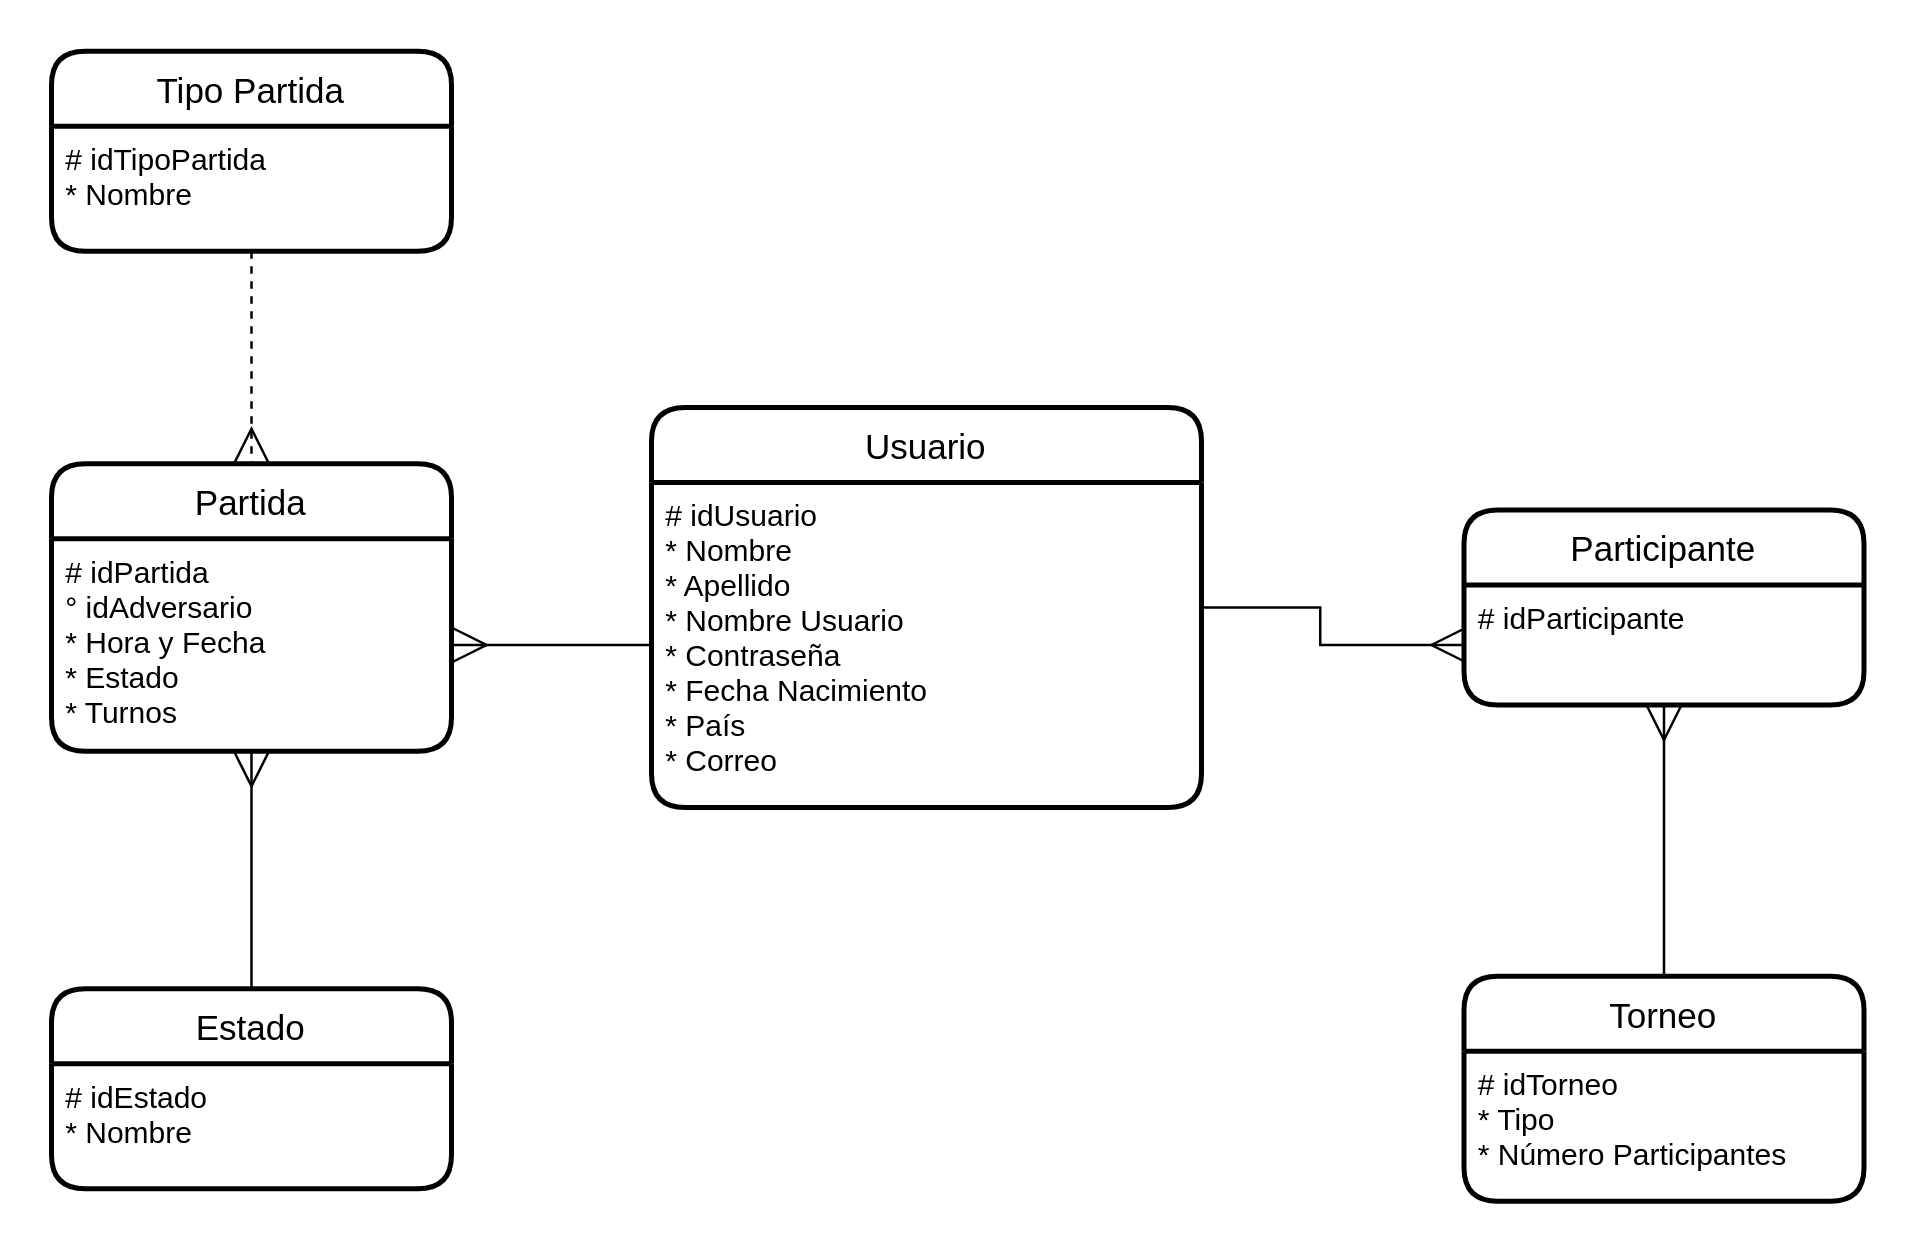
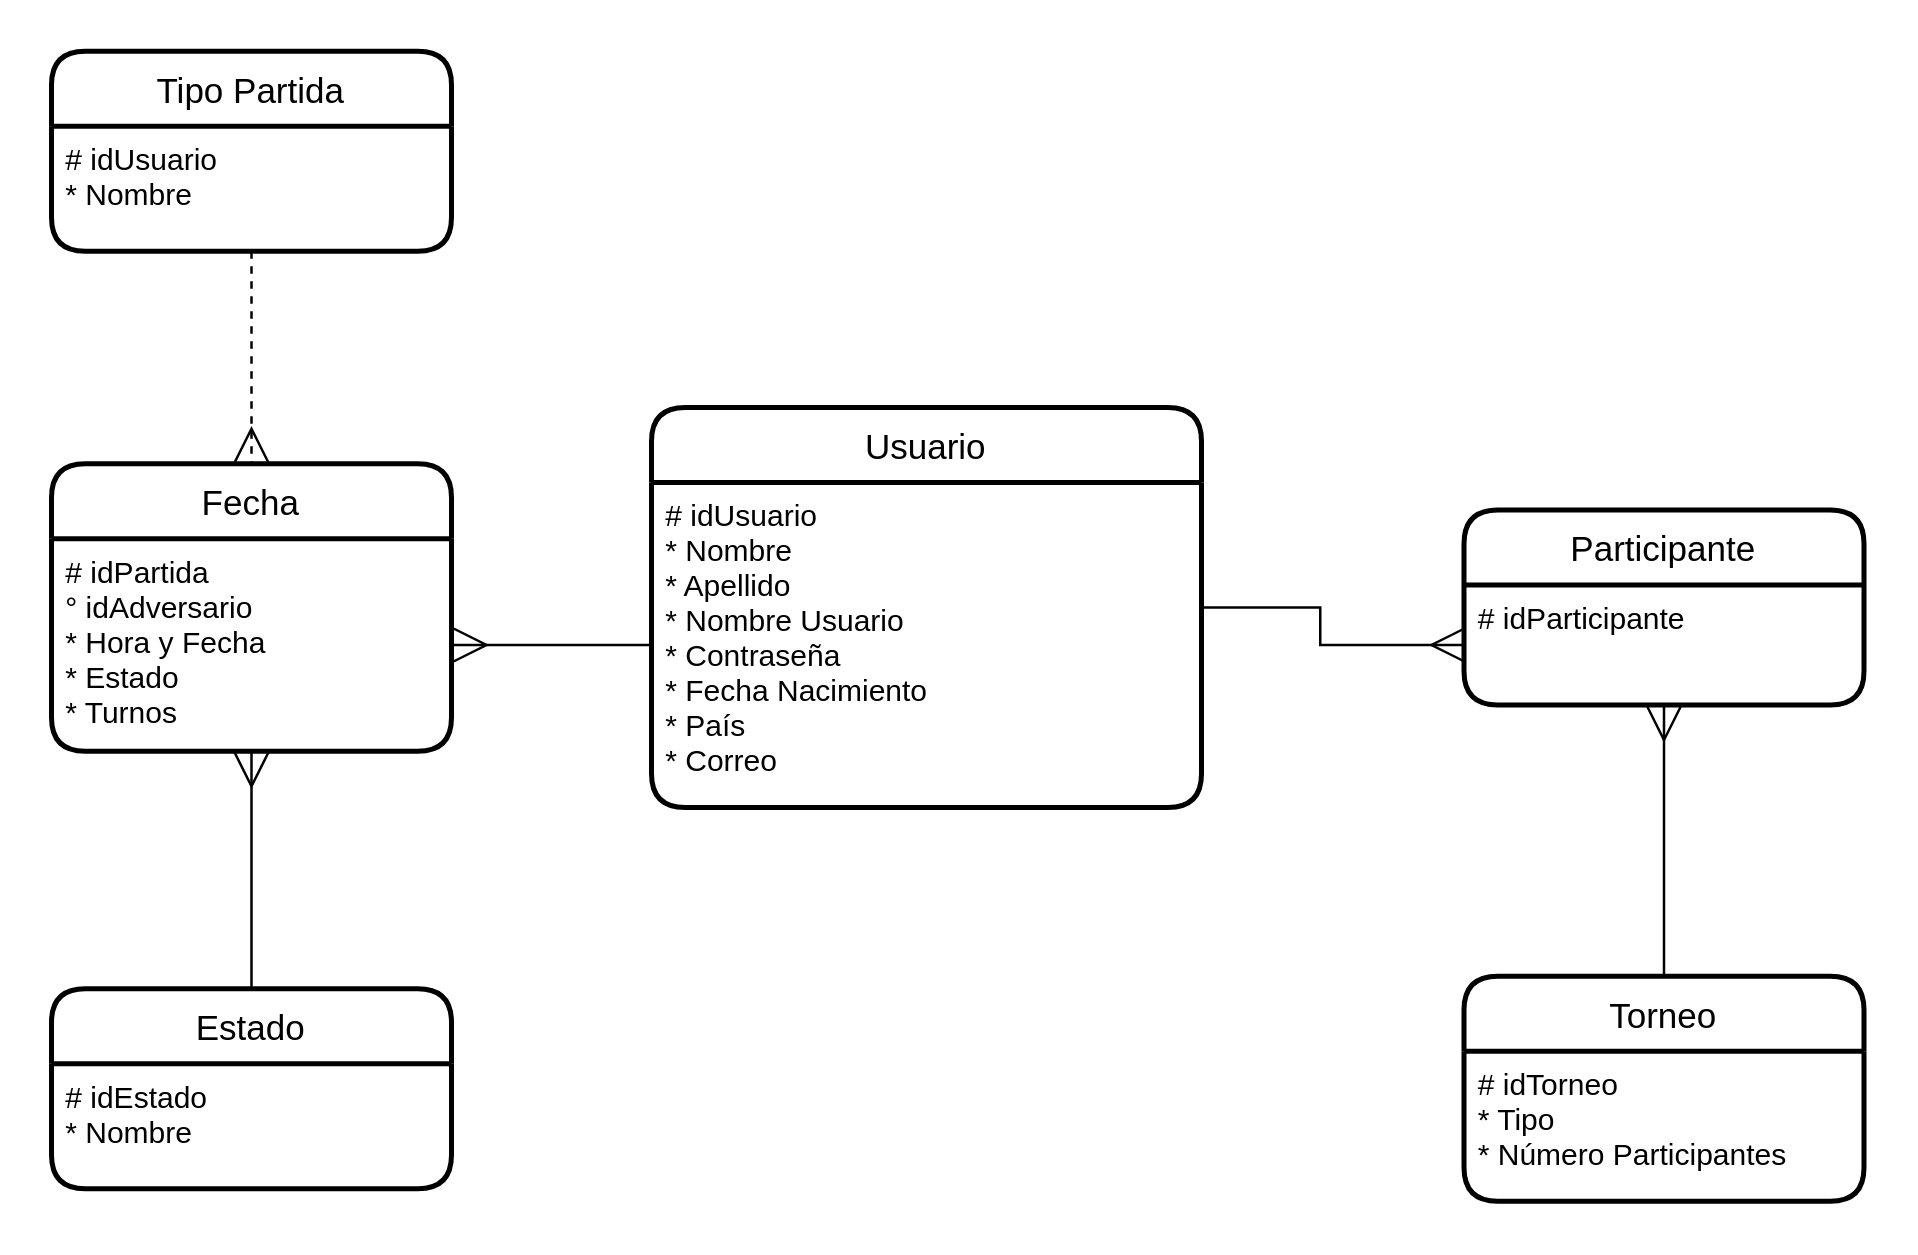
  <mxCell id="0" />
  <mxCell id="1" parent="0" />
  <mxCell id="2" style="edgeStyle=orthogonalEdgeStyle;rounded=0;orthogonalLoop=1;jettySize=auto;html=1;entryX=0.5;entryY=0;entryDx=0;entryDy=0;endArrow=ERmany;endFill=0;endSize=12;strokeWidth=1;dashed=1;" parent="1" source="11" target="5" edge="1"><mxGeometry relative="1" as="geometry" /></mxCell>
  <mxCell id="3" style="edgeStyle=orthogonalEdgeStyle;rounded=0;orthogonalLoop=1;jettySize=auto;html=1;entryX=1;entryY=0.5;entryDx=0;entryDy=0;endArrow=ERmany;endFill=0;endSize=12;strokeWidth=1;" parent="1" source="9" target="6" edge="1"><mxGeometry relative="1" as="geometry" /></mxCell>
  <mxCell id="4" style="edgeStyle=orthogonalEdgeStyle;rounded=0;orthogonalLoop=1;jettySize=auto;html=1;entryX=0.5;entryY=1;entryDx=0;entryDy=0;endArrow=ERmany;endFill=0;endSize=12;strokeWidth=1;" parent="1" source="12" target="6" edge="1"><mxGeometry relative="1" as="geometry" /></mxCell>
- <mxCell id="5" value="Partida" style="swimlane;childLayout=stackLayout;horizontal=1;startSize=30;horizontalStack=0;rounded=1;fontSize=14;fontStyle=0;strokeWidth=2;resizeParent=0;resizeLast=1;shadow=0;dashed=0;align=center;" parent="1" vertex="1"><mxGeometry x="20" y="185" width="160" height="115" as="geometry" /></mxCell>
+ <mxCell id="5" value="Fecha" style="swimlane;childLayout=stackLayout;horizontal=1;startSize=30;horizontalStack=0;rounded=1;fontSize=14;fontStyle=0;strokeWidth=2;resizeParent=0;resizeLast=1;shadow=0;dashed=0;align=center;" parent="1" vertex="1"><mxGeometry x="20" y="185" width="160" height="115" as="geometry" /></mxCell>
  <mxCell id="6" value="# idPartida&#10;° idAdversario&#10;* Hora y Fecha&#10;* Estado&#10;* Turnos" style="align=left;strokeColor=none;fillColor=none;spacingLeft=4;fontSize=12;verticalAlign=top;resizable=0;rotatable=0;part=1;" parent="5" vertex="1"><mxGeometry y="30" width="160" height="85" as="geometry" /></mxCell>
  <mxCell id="7" style="edgeStyle=orthogonalEdgeStyle;rounded=0;orthogonalLoop=1;jettySize=auto;html=1;startSize=12;endArrow=ERmany;endFill=0;endSize=11;" edge="1" parent="1" source="8" target="16"><mxGeometry relative="1" as="geometry" /></mxCell>
  <mxCell id="8" value="Usuario" style="swimlane;childLayout=stackLayout;horizontal=1;startSize=30;horizontalStack=0;rounded=1;fontSize=14;fontStyle=0;strokeWidth=2;resizeParent=0;resizeLast=1;shadow=0;dashed=0;align=center;" parent="1" vertex="1"><mxGeometry x="260" y="162.5" width="220" height="160" as="geometry" /></mxCell>
  <mxCell id="9" value="# idUsuario&#10;* Nombre&#10;* Apellido&#10;* Nombre Usuario&#10;* Contraseña&#10;* Fecha Nacimiento&#10;* País&#10;* Correo" style="align=left;strokeColor=none;fillColor=none;spacingLeft=4;fontSize=12;verticalAlign=top;resizable=0;rotatable=0;part=1;" parent="8" vertex="1"><mxGeometry y="30" width="220" height="130" as="geometry" /></mxCell>
  <mxCell id="10" value="Tipo Partida" style="swimlane;childLayout=stackLayout;horizontal=1;startSize=30;horizontalStack=0;rounded=1;fontSize=14;fontStyle=0;strokeWidth=2;resizeParent=0;resizeLast=1;shadow=0;dashed=0;align=center;" parent="1" vertex="1"><mxGeometry x="20" y="20" width="160" height="80" as="geometry" /></mxCell>
- <mxCell id="11" value="# idTipoPartida&#10;* Nombre" style="align=left;strokeColor=none;fillColor=none;spacingLeft=4;fontSize=12;verticalAlign=top;resizable=0;rotatable=0;part=1;" parent="10" vertex="1"><mxGeometry y="30" width="160" height="50" as="geometry" /></mxCell>
+ <mxCell id="11" value="# idUsuario&#10;* Nombre" style="align=left;strokeColor=none;fillColor=none;spacingLeft=4;fontSize=12;verticalAlign=top;resizable=0;rotatable=0;part=1;" parent="10" vertex="1"><mxGeometry y="30" width="160" height="50" as="geometry" /></mxCell>
  <mxCell id="12" value="Estado" style="swimlane;childLayout=stackLayout;horizontal=1;startSize=30;horizontalStack=0;rounded=1;fontSize=14;fontStyle=0;strokeWidth=2;resizeParent=0;resizeLast=1;shadow=0;dashed=0;align=center;" parent="1" vertex="1"><mxGeometry x="20" y="395" width="160" height="80" as="geometry" /></mxCell>
  <mxCell id="13" value="# idEstado&#10;* Nombre" style="align=left;strokeColor=none;fillColor=none;spacingLeft=4;fontSize=12;verticalAlign=top;resizable=0;rotatable=0;part=1;" parent="12" vertex="1"><mxGeometry y="30" width="160" height="50" as="geometry" /></mxCell>
  <mxCell id="14" style="edgeStyle=orthogonalEdgeStyle;rounded=0;orthogonalLoop=1;jettySize=auto;html=1;endArrow=ERmany;endFill=0;endSize=12;" parent="1" source="17" target="16" edge="1"><mxGeometry relative="1" as="geometry"><mxPoint x="715" y="435" as="sourcePoint" /></mxGeometry></mxCell>
  <mxCell id="15" value="Participante" style="swimlane;childLayout=stackLayout;horizontal=1;startSize=30;horizontalStack=0;rounded=1;fontSize=14;fontStyle=0;strokeWidth=2;resizeParent=0;resizeLast=1;shadow=0;dashed=0;align=center;" parent="1" vertex="1"><mxGeometry x="585" y="203.5" width="160" height="78" as="geometry" /></mxCell>
  <mxCell id="16" value="# idParticipante" style="align=left;strokeColor=none;fillColor=none;spacingLeft=4;fontSize=12;verticalAlign=top;resizable=0;rotatable=0;part=1;" parent="15" vertex="1"><mxGeometry y="30" width="160" height="48" as="geometry" /></mxCell>
  <mxCell id="17" value="Torneo" style="swimlane;childLayout=stackLayout;horizontal=1;startSize=30;horizontalStack=0;rounded=1;fontSize=14;fontStyle=0;strokeWidth=2;resizeParent=0;resizeLast=1;shadow=0;dashed=0;align=center;" parent="1" vertex="1"><mxGeometry x="585" y="390" width="160" height="90" as="geometry" /></mxCell>
  <mxCell id="18" value="# idTorneo&#10;* Tipo&#10;* Número Participantes" style="align=left;strokeColor=none;fillColor=none;spacingLeft=4;fontSize=12;verticalAlign=top;resizable=0;rotatable=0;part=1;" parent="17" vertex="1"><mxGeometry y="30" width="160" height="60" as="geometry" /></mxCell>
